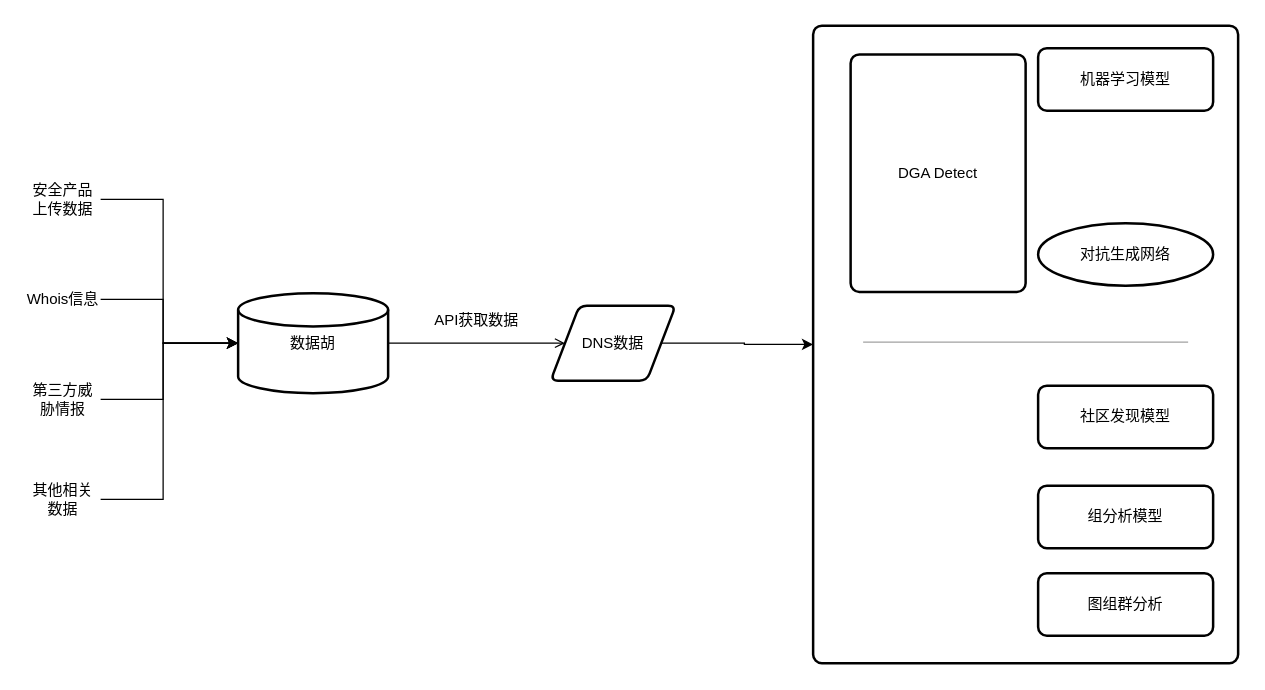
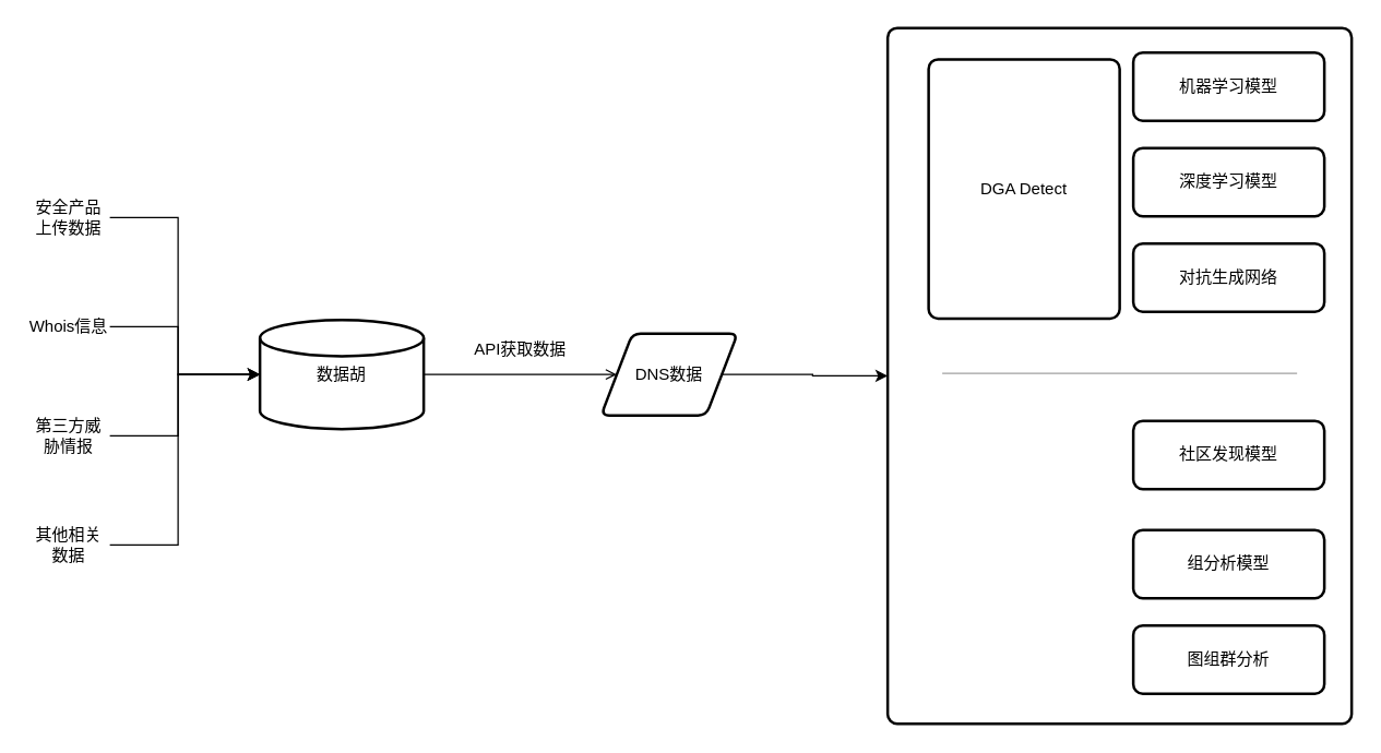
  <mxCell id="0" />
  <mxCell id="1" parent="0" />
  <mxCell id="2" value="" style="rounded=1;whiteSpace=wrap;html=1;absoluteArcSize=1;arcSize=14;strokeWidth=2;" vertex="1" parent="1"><mxGeometry x="650" y="20" width="340" height="510" as="geometry" /></mxCell>
  <mxCell id="3" style="edgeStyle=orthogonalEdgeStyle;rounded=0;orthogonalLoop=1;jettySize=auto;html=1;" edge="1" parent="1" source="4"><mxGeometry relative="1" as="geometry"><mxPoint x="190" y="274" as="targetPoint" /><Array as="points"><mxPoint x="130" y="239" /><mxPoint x="130" y="274" /></Array></mxGeometry></mxCell>
  <mxCell id="4" value="Whois信息" style="text;strokeColor=none;align=center;fillColor=none;html=1;verticalAlign=middle;whiteSpace=wrap;rounded=0;" vertex="1" parent="1"><mxGeometry x="20" y="224" width="60" height="30" as="geometry" /></mxCell>
  <mxCell id="5" value="安全产品上传数据" style="text;strokeColor=none;align=center;fillColor=none;html=1;verticalAlign=middle;whiteSpace=wrap;rounded=0;" vertex="1" parent="1"><mxGeometry x="20" y="144" width="60" height="30" as="geometry" /></mxCell>
  <mxCell id="6" style="edgeStyle=orthogonalEdgeStyle;rounded=0;orthogonalLoop=1;jettySize=auto;html=1;" edge="1" parent="1" source="7"><mxGeometry relative="1" as="geometry"><mxPoint x="190" y="274" as="targetPoint" /><Array as="points"><mxPoint x="130" y="319" /><mxPoint x="130" y="274" /></Array></mxGeometry></mxCell>
  <mxCell id="7" value="第三方威胁情报" style="text;strokeColor=none;align=center;fillColor=none;html=1;verticalAlign=middle;whiteSpace=wrap;rounded=0;" vertex="1" parent="1"><mxGeometry x="20" y="304" width="60" height="30" as="geometry" /></mxCell>
  <mxCell id="8" style="edgeStyle=orthogonalEdgeStyle;rounded=0;orthogonalLoop=1;jettySize=auto;html=1;" edge="1" parent="1" source="9"><mxGeometry relative="1" as="geometry"><mxPoint x="190" y="274" as="targetPoint" /><Array as="points"><mxPoint x="130" y="399" /><mxPoint x="130" y="274" /></Array></mxGeometry></mxCell>
  <mxCell id="9" value="其他相关数据" style="text;strokeColor=none;align=center;fillColor=none;html=1;verticalAlign=middle;whiteSpace=wrap;rounded=0;" vertex="1" parent="1"><mxGeometry x="20" y="384" width="60" height="30" as="geometry" /></mxCell>
  <mxCell id="10" style="edgeStyle=orthogonalEdgeStyle;rounded=0;orthogonalLoop=1;jettySize=auto;html=1;entryX=0;entryY=0.5;entryDx=0;entryDy=0;entryPerimeter=0;" edge="1" parent="1" source="5"><mxGeometry relative="1" as="geometry"><mxPoint x="190" y="274" as="targetPoint" /><Array as="points"><mxPoint x="130" y="159" /><mxPoint x="130" y="274" /></Array></mxGeometry></mxCell>
  <mxCell id="11" value="数据胡" style="strokeWidth=2;html=1;shape=mxgraph.flowchart.database;whiteSpace=wrap;" vertex="1" parent="1"><mxGeometry x="190" y="234" width="120" height="80" as="geometry" /></mxCell>
  <mxCell id="12" style="edgeStyle=orthogonalEdgeStyle;rounded=0;orthogonalLoop=1;jettySize=auto;html=1;entryX=0;entryY=0.5;entryDx=0;entryDy=0;endArrow=open;" edge="1" parent="1" source="11" target="15"><mxGeometry relative="1" as="geometry"><mxPoint x="440" y="274" as="targetPoint" /></mxGeometry></mxCell>
  <mxCell id="13" value="API获取数据" style="text;strokeColor=none;align=center;fillColor=none;html=1;verticalAlign=middle;whiteSpace=wrap;rounded=0;" vertex="1" parent="1"><mxGeometry x="346" y="241" width="70" height="30" as="geometry" /></mxCell>
  <mxCell id="14" style="edgeStyle=orthogonalEdgeStyle;rounded=0;orthogonalLoop=1;jettySize=auto;html=1;entryX=0;entryY=0.5;entryDx=0;entryDy=0;" edge="1" parent="1" source="15" target="2"><mxGeometry relative="1" as="geometry" /></mxCell>
  <mxCell id="15" value="DNS数据" style="shape=parallelogram;html=1;strokeWidth=2;perimeter=parallelogramPerimeter;whiteSpace=wrap;rounded=1;arcSize=12;size=0.23;" vertex="1" parent="1"><mxGeometry x="440" y="244" width="100" height="60" as="geometry" /></mxCell>
  <mxCell id="16" value="DGA Detect" style="rounded=1;whiteSpace=wrap;html=1;absoluteArcSize=1;arcSize=14;strokeWidth=2;" vertex="1" parent="1"><mxGeometry x="680" y="43" width="140" height="190" as="geometry" /></mxCell>
  <mxCell id="17" value="机器学习模型" style="rounded=1;whiteSpace=wrap;html=1;absoluteArcSize=1;arcSize=14;strokeWidth=2;" vertex="1" parent="1"><mxGeometry x="830" y="38" width="140" height="50" as="geometry" /></mxCell>
- <mxCell id="19" value="对抗生成网络" style="ellipse;whiteSpace=wrap;html=1;absoluteArcSize=1;arcSize=14;strokeWidth=2;" vertex="1" parent="1"><mxGeometry x="830" y="178" width="140" height="50" as="geometry" /></mxCell>
+ <mxCell id="18" value="深度学习模型" style="rounded=1;whiteSpace=wrap;html=1;absoluteArcSize=1;arcSize=14;strokeWidth=2;" vertex="1" parent="1"><mxGeometry x="830" y="108" width="140" height="50" as="geometry" /></mxCell>
+ <mxCell id="19" value="对抗生成网络" style="rounded=1;whiteSpace=wrap;html=1;absoluteArcSize=1;arcSize=14;strokeWidth=2;" vertex="1" parent="1"><mxGeometry x="830" y="178" width="140" height="50" as="geometry" /></mxCell>
  <mxCell id="20" value="社区发现模型" style="rounded=1;whiteSpace=wrap;html=1;absoluteArcSize=1;arcSize=14;strokeWidth=2;" vertex="1" parent="1"><mxGeometry x="830" y="308" width="140" height="50" as="geometry" /></mxCell>
  <mxCell id="21" value="组分析模型" style="rounded=1;whiteSpace=wrap;html=1;absoluteArcSize=1;arcSize=14;strokeWidth=2;" vertex="1" parent="1"><mxGeometry x="830" y="388" width="140" height="50" as="geometry" /></mxCell>
  <mxCell id="22" value="图组群分析" style="rounded=1;whiteSpace=wrap;html=1;absoluteArcSize=1;arcSize=14;strokeWidth=2;" vertex="1" parent="1"><mxGeometry x="830" y="458" width="140" height="50" as="geometry" /></mxCell>
  <mxCell id="23" value="" style="endArrow=none;html=1;rounded=0;strokeColor=#A1A1A1;" edge="1" parent="1"><mxGeometry width="50" height="50" relative="1" as="geometry"><mxPoint x="690" y="273.23" as="sourcePoint" /><mxPoint x="950" y="273.23" as="targetPoint" /></mxGeometry></mxCell>
